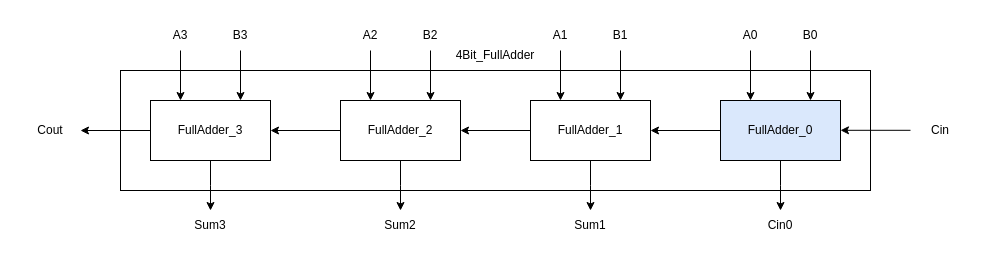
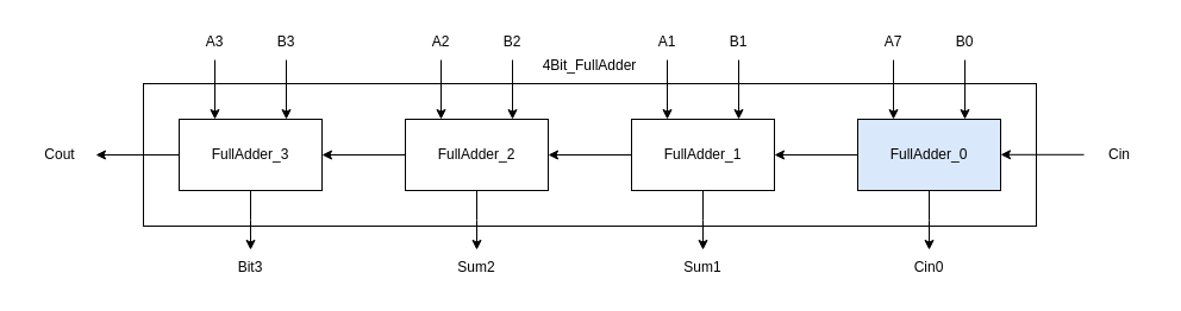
  <mxCell id="0" />
  <mxCell id="1" parent="0" />
  <mxCell id="2" value="" style="rounded=0;whiteSpace=wrap;html=1;" vertex="1" parent="1"><mxGeometry x="120" y="70" width="750" height="120" as="geometry" /></mxCell>
  <mxCell id="3" style="edgeStyle=orthogonalEdgeStyle;rounded=0;orthogonalLoop=1;jettySize=auto;html=1;" edge="1" parent="1" source="5"><mxGeometry relative="1" as="geometry"><mxPoint x="80" y="130" as="targetPoint" /></mxGeometry></mxCell>
  <mxCell id="4" style="edgeStyle=orthogonalEdgeStyle;rounded=0;orthogonalLoop=1;jettySize=auto;html=1;exitX=0.5;exitY=1;exitDx=0;exitDy=0;" edge="1" parent="1" source="5"><mxGeometry relative="1" as="geometry"><mxPoint x="210" y="210" as="targetPoint" /></mxGeometry></mxCell>
  <mxCell id="5" value="FullAdder_3" style="rounded=0;whiteSpace=wrap;html=1;" vertex="1" parent="1"><mxGeometry x="150" y="100" width="120" height="60" as="geometry" /></mxCell>
  <mxCell id="6" style="edgeStyle=orthogonalEdgeStyle;rounded=0;orthogonalLoop=1;jettySize=auto;html=1;exitX=0.5;exitY=1;exitDx=0;exitDy=0;" edge="1" parent="1"><mxGeometry relative="1" as="geometry"><mxPoint x="180" y="100" as="targetPoint" /><mxPoint x="180" y="50" as="sourcePoint" /></mxGeometry></mxCell>
  <mxCell id="7" style="edgeStyle=orthogonalEdgeStyle;rounded=0;orthogonalLoop=1;jettySize=auto;html=1;exitX=0.5;exitY=1;exitDx=0;exitDy=0;" edge="1" parent="1"><mxGeometry relative="1" as="geometry"><mxPoint x="240" y="100" as="targetPoint" /><mxPoint x="240" y="50" as="sourcePoint" /></mxGeometry></mxCell>
  <mxCell id="8" style="edgeStyle=orthogonalEdgeStyle;rounded=0;orthogonalLoop=1;jettySize=auto;html=1;" edge="1" parent="1" source="10"><mxGeometry relative="1" as="geometry"><mxPoint x="270" y="130" as="targetPoint" /></mxGeometry></mxCell>
  <mxCell id="9" style="edgeStyle=orthogonalEdgeStyle;rounded=0;orthogonalLoop=1;jettySize=auto;html=1;exitX=0.5;exitY=1;exitDx=0;exitDy=0;" edge="1" parent="1" source="10"><mxGeometry relative="1" as="geometry"><mxPoint x="400" y="210" as="targetPoint" /></mxGeometry></mxCell>
  <mxCell id="10" value="FullAdder_2" style="rounded=0;whiteSpace=wrap;html=1;" vertex="1" parent="1"><mxGeometry x="340" y="100" width="120" height="60" as="geometry" /></mxCell>
  <mxCell id="11" style="edgeStyle=orthogonalEdgeStyle;rounded=0;orthogonalLoop=1;jettySize=auto;html=1;exitX=0.5;exitY=1;exitDx=0;exitDy=0;" edge="1" parent="1"><mxGeometry relative="1" as="geometry"><mxPoint x="370" y="100" as="targetPoint" /><mxPoint x="370" y="50" as="sourcePoint" /></mxGeometry></mxCell>
  <mxCell id="12" style="edgeStyle=orthogonalEdgeStyle;rounded=0;orthogonalLoop=1;jettySize=auto;html=1;exitX=0.5;exitY=1;exitDx=0;exitDy=0;" edge="1" parent="1"><mxGeometry relative="1" as="geometry"><mxPoint x="430" y="100" as="targetPoint" /><mxPoint x="430" y="50" as="sourcePoint" /></mxGeometry></mxCell>
  <mxCell id="13" style="edgeStyle=orthogonalEdgeStyle;rounded=0;orthogonalLoop=1;jettySize=auto;html=1;" edge="1" parent="1" source="15"><mxGeometry relative="1" as="geometry"><mxPoint x="460" y="130" as="targetPoint" /></mxGeometry></mxCell>
  <mxCell id="14" style="edgeStyle=orthogonalEdgeStyle;rounded=0;orthogonalLoop=1;jettySize=auto;html=1;exitX=0.5;exitY=1;exitDx=0;exitDy=0;" edge="1" parent="1" source="15"><mxGeometry relative="1" as="geometry"><mxPoint x="590" y="210" as="targetPoint" /></mxGeometry></mxCell>
  <mxCell id="15" value="FullAdder_1" style="rounded=0;whiteSpace=wrap;html=1;" vertex="1" parent="1"><mxGeometry x="530" y="100" width="120" height="60" as="geometry" /></mxCell>
  <mxCell id="16" style="edgeStyle=orthogonalEdgeStyle;rounded=0;orthogonalLoop=1;jettySize=auto;html=1;exitX=0.5;exitY=1;exitDx=0;exitDy=0;" edge="1" parent="1"><mxGeometry relative="1" as="geometry"><mxPoint x="560" y="100" as="targetPoint" /><mxPoint x="560" y="50" as="sourcePoint" /></mxGeometry></mxCell>
  <mxCell id="17" style="edgeStyle=orthogonalEdgeStyle;rounded=0;orthogonalLoop=1;jettySize=auto;html=1;exitX=0.5;exitY=1;exitDx=0;exitDy=0;" edge="1" parent="1"><mxGeometry relative="1" as="geometry"><mxPoint x="620" y="100" as="targetPoint" /><mxPoint x="620" y="50" as="sourcePoint" /></mxGeometry></mxCell>
  <mxCell id="18" style="edgeStyle=orthogonalEdgeStyle;rounded=0;orthogonalLoop=1;jettySize=auto;html=1;" edge="1" parent="1" source="20"><mxGeometry relative="1" as="geometry"><mxPoint x="650" y="130" as="targetPoint" /></mxGeometry></mxCell>
  <mxCell id="19" style="edgeStyle=orthogonalEdgeStyle;rounded=0;orthogonalLoop=1;jettySize=auto;html=1;exitX=0.5;exitY=1;exitDx=0;exitDy=0;" edge="1" parent="1" source="20"><mxGeometry relative="1" as="geometry"><mxPoint x="780" y="210" as="targetPoint" /></mxGeometry></mxCell>
  <mxCell id="20" value="FullAdder_0" style="rounded=0;whiteSpace=wrap;html=1;fillColor=#dae8fc;" vertex="1" parent="1"><mxGeometry x="720" y="100" width="120" height="60" as="geometry" /></mxCell>
  <mxCell id="21" style="edgeStyle=orthogonalEdgeStyle;rounded=0;orthogonalLoop=1;jettySize=auto;html=1;exitX=0.5;exitY=1;exitDx=0;exitDy=0;" edge="1" parent="1"><mxGeometry relative="1" as="geometry"><mxPoint x="750" y="100" as="targetPoint" /><mxPoint x="750" y="50" as="sourcePoint" /></mxGeometry></mxCell>
  <mxCell id="22" style="edgeStyle=orthogonalEdgeStyle;rounded=0;orthogonalLoop=1;jettySize=auto;html=1;exitX=0.5;exitY=1;exitDx=0;exitDy=0;" edge="1" parent="1"><mxGeometry relative="1" as="geometry"><mxPoint x="810" y="100" as="targetPoint" /><mxPoint x="810" y="50" as="sourcePoint" /></mxGeometry></mxCell>
  <mxCell id="23" style="edgeStyle=orthogonalEdgeStyle;rounded=0;orthogonalLoop=1;jettySize=auto;html=1;" edge="1" parent="1"><mxGeometry relative="1" as="geometry"><mxPoint x="840" y="129.8" as="targetPoint" /><mxPoint x="910" y="129.8" as="sourcePoint" /></mxGeometry></mxCell>
  <mxCell id="24" value="A3" style="text;html=1;strokeColor=none;fillColor=none;align=center;verticalAlign=middle;whiteSpace=wrap;rounded=0;" vertex="1" parent="1"><mxGeometry x="150" y="20" width="60" height="30" as="geometry" /></mxCell>
  <mxCell id="25" value="B3" style="text;html=1;strokeColor=none;fillColor=none;align=center;verticalAlign=middle;whiteSpace=wrap;rounded=0;" vertex="1" parent="1"><mxGeometry x="210" y="20" width="60" height="30" as="geometry" /></mxCell>
  <mxCell id="26" value="A2" style="text;html=1;strokeColor=none;fillColor=none;align=center;verticalAlign=middle;whiteSpace=wrap;rounded=0;" vertex="1" parent="1"><mxGeometry x="340" y="20" width="60" height="30" as="geometry" /></mxCell>
  <mxCell id="27" value="B2" style="text;html=1;strokeColor=none;fillColor=none;align=center;verticalAlign=middle;whiteSpace=wrap;rounded=0;" vertex="1" parent="1"><mxGeometry x="400" y="20" width="60" height="30" as="geometry" /></mxCell>
  <mxCell id="28" value="A1" style="text;html=1;strokeColor=none;fillColor=none;align=center;verticalAlign=middle;whiteSpace=wrap;rounded=0;" vertex="1" parent="1"><mxGeometry x="530" y="20" width="60" height="30" as="geometry" /></mxCell>
  <mxCell id="29" value="B1" style="text;html=1;strokeColor=none;fillColor=none;align=center;verticalAlign=middle;whiteSpace=wrap;rounded=0;" vertex="1" parent="1"><mxGeometry x="590" y="20" width="60" height="30" as="geometry" /></mxCell>
- <mxCell id="30" value="A0" style="text;html=1;strokeColor=none;fillColor=none;align=center;verticalAlign=middle;whiteSpace=wrap;rounded=0;" vertex="1" parent="1"><mxGeometry x="720" y="20" width="60" height="30" as="geometry" /></mxCell>
+ <mxCell id="30" value="A7" style="text;html=1;strokeColor=none;fillColor=none;align=center;verticalAlign=middle;whiteSpace=wrap;rounded=0;" vertex="1" parent="1"><mxGeometry x="720" y="20" width="60" height="30" as="geometry" /></mxCell>
  <mxCell id="31" value="B0" style="text;html=1;strokeColor=none;fillColor=none;align=center;verticalAlign=middle;whiteSpace=wrap;rounded=0;" vertex="1" parent="1"><mxGeometry x="780" y="20" width="60" height="30" as="geometry" /></mxCell>
  <mxCell id="32" value="Cin" style="text;html=1;strokeColor=none;fillColor=none;align=center;verticalAlign=middle;whiteSpace=wrap;rounded=0;" vertex="1" parent="1"><mxGeometry x="910" y="115" width="60" height="30" as="geometry" /></mxCell>
  <mxCell id="33" value="Cout" style="text;html=1;strokeColor=none;fillColor=none;align=center;verticalAlign=middle;whiteSpace=wrap;rounded=0;" vertex="1" parent="1"><mxGeometry x="20" y="115" width="60" height="30" as="geometry" /></mxCell>
- <mxCell id="34" value="Sum3" style="text;html=1;strokeColor=none;fillColor=none;align=center;verticalAlign=middle;whiteSpace=wrap;rounded=0;" vertex="1" parent="1"><mxGeometry x="180" y="210" width="60" height="30" as="geometry" /></mxCell>
+ <mxCell id="34" value="Bit3" style="text;html=1;strokeColor=none;fillColor=none;align=center;verticalAlign=middle;whiteSpace=wrap;rounded=0;" vertex="1" parent="1"><mxGeometry x="180" y="210" width="60" height="30" as="geometry" /></mxCell>
  <mxCell id="35" value="Sum2" style="text;html=1;strokeColor=none;fillColor=none;align=center;verticalAlign=middle;whiteSpace=wrap;rounded=0;" vertex="1" parent="1"><mxGeometry x="370" y="210" width="60" height="30" as="geometry" /></mxCell>
  <mxCell id="36" value="Sum1" style="text;html=1;strokeColor=none;fillColor=none;align=center;verticalAlign=middle;whiteSpace=wrap;rounded=0;" vertex="1" parent="1"><mxGeometry x="560" y="210" width="60" height="30" as="geometry" /></mxCell>
  <mxCell id="37" value="Cin0" style="text;html=1;strokeColor=none;fillColor=none;align=center;verticalAlign=middle;whiteSpace=wrap;rounded=0;" vertex="1" parent="1"><mxGeometry x="750" y="210" width="60" height="30" as="geometry" /></mxCell>
  <mxCell id="38" value="4Bit_FullAdder" style="text;html=1;strokeColor=none;fillColor=none;align=center;verticalAlign=middle;whiteSpace=wrap;rounded=0;" vertex="1" parent="1"><mxGeometry x="465" y="40" width="60" height="30" as="geometry" /></mxCell>
